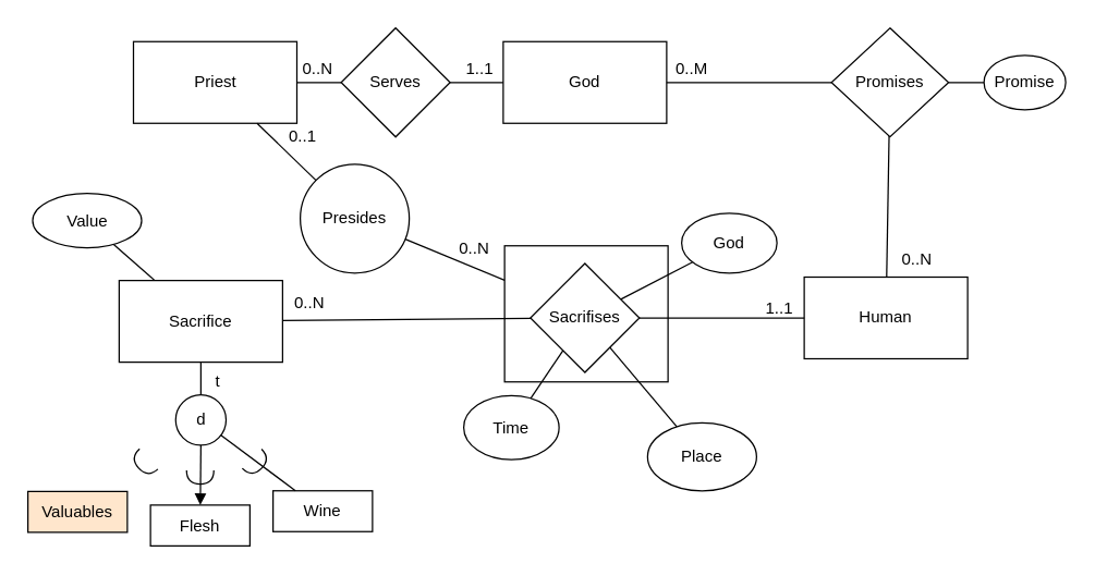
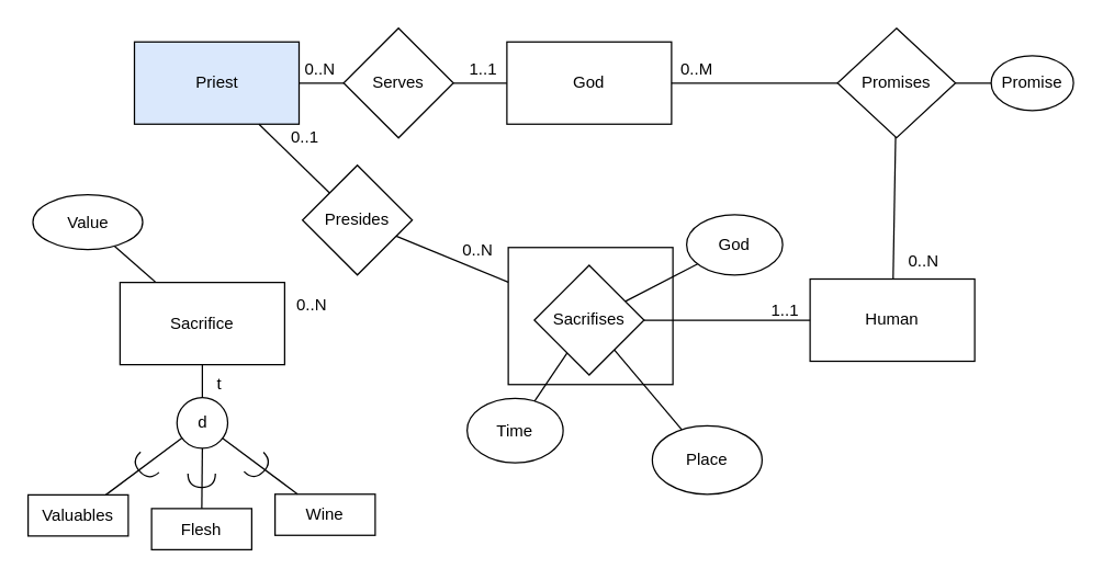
  <mxCell id="0" />
  <mxCell id="1" parent="0" />
  <mxCell id="2" value="" style="rounded=0;whiteSpace=wrap;html=1;comic=0;" parent="1" vertex="1"><mxGeometry x="370" y="180" width="120" height="100" as="geometry" /></mxCell>
  <mxCell id="3" value="" style="endArrow=none;html=1;" parent="1" source="22" target="4" edge="1"><mxGeometry width="50" height="50" relative="1" as="geometry"><mxPoint x="113.5" y="490.5" as="sourcePoint" /><mxPoint y="510.5" as="targetPoint" x="100" /></mxGeometry></mxCell>
  <mxCell id="4" value="Sacrifice" style="rounded=0;whiteSpace=wrap;html=1;" parent="1" vertex="1"><mxGeometry x="87" y="205.5" width="120" height="60" as="geometry" /></mxCell>
  <mxCell id="5" value="Time" style="ellipse;whiteSpace=wrap;html=1;" parent="1" vertex="1"><mxGeometry x="340" y="290" width="70" height="47" as="geometry" /></mxCell>
  <mxCell id="6" value="Place" style="ellipse;whiteSpace=wrap;html=1;" parent="1" vertex="1"><mxGeometry x="475" y="310" width="80" height="50" as="geometry" /></mxCell>
  <mxCell id="7" value="God" style="rounded=0;whiteSpace=wrap;html=1;comic=0;" parent="1" vertex="1"><mxGeometry x="369" y="30" width="120" height="60" as="geometry" /></mxCell>
  <mxCell id="8" value="Human" style="rounded=0;whiteSpace=wrap;html=1;comic=0;" parent="1" vertex="1"><mxGeometry x="590" y="203" width="120" height="60" as="geometry" /></mxCell>
- <mxCell id="9" value="Priest" style="rounded=0;whiteSpace=wrap;html=1;comic=0;" parent="1" vertex="1"><mxGeometry x="97.5" y="30" width="120" height="60" as="geometry" /></mxCell>
+ <mxCell id="9" value="Priest" style="rounded=0;whiteSpace=wrap;html=1;comic=0;fillColor=#dae8fc;" parent="1" vertex="1"><mxGeometry x="97.5" y="30" width="120" height="60" as="geometry" /></mxCell>
  <mxCell id="10" value="" style="endArrow=none;html=1;" parent="1" source="7" target="11" edge="1"><mxGeometry width="50" height="50" relative="1" as="geometry"><mxPoint x="253" y="121" as="sourcePoint" /><mxPoint x="458" y="11" as="targetPoint" /></mxGeometry></mxCell>
  <mxCell id="11" value="Promises" style="rhombus;whiteSpace=wrap;html=1;rounded=0;comic=0;" parent="1" vertex="1"><mxGeometry x="610" y="20" width="86" height="80" as="geometry" /></mxCell>
  <mxCell id="12" value="" style="endArrow=none;html=1;" parent="1" source="8" target="11" edge="1"><mxGeometry width="50" height="50" relative="1" as="geometry"><mxPoint x="363" y="210" as="sourcePoint" /><mxPoint x="413" y="160" as="targetPoint" /></mxGeometry></mxCell>
  <mxCell id="13" value="Sacrifises" style="rhombus;whiteSpace=wrap;html=1;rounded=0;comic=0;" parent="1" vertex="1"><mxGeometry x="389" y="193" width="80" height="80" as="geometry" /></mxCell>
  <mxCell id="14" value="" style="endArrow=none;html=1;" parent="1" source="13" target="8" edge="1"><mxGeometry width="50" height="50" relative="1" as="geometry"><mxPoint x="434.5" y="233" as="sourcePoint" /><mxPoint x="393" y="290" as="targetPoint" /></mxGeometry></mxCell>
  <mxCell id="15" value="" style="endArrow=none;html=1;" parent="1" source="6" target="13" edge="1"><mxGeometry width="50" height="50" relative="1" as="geometry"><mxPoint x="310" y="360" as="sourcePoint" /><mxPoint x="360" y="310" as="targetPoint" /></mxGeometry></mxCell>
  <mxCell id="16" value="" style="endArrow=none;html=1;" parent="1" source="5" target="13" edge="1"><mxGeometry width="50" height="50" relative="1" as="geometry"><mxPoint x="240" y="180" as="sourcePoint" /><mxPoint x="290" y="130" as="targetPoint" /></mxGeometry></mxCell>
  <mxCell id="17" value="Serves" style="rhombus;whiteSpace=wrap;html=1;rounded=0;comic=0;" parent="1" vertex="1"><mxGeometry x="250" y="20" width="80" height="80" as="geometry" /></mxCell>
  <mxCell id="18" value="" style="endArrow=none;html=1;" parent="1" source="9" target="17" edge="1"><mxGeometry width="50" height="50" relative="1" as="geometry"><mxPoint x="194" y="0" as="sourcePoint" /><mxPoint x="244" y="-50" as="targetPoint" /></mxGeometry></mxCell>
  <mxCell id="19" value="" style="endArrow=none;html=1;" parent="1" source="17" target="7" edge="1"><mxGeometry width="50" height="50" relative="1" as="geometry"><mxPoint x="364" y="-20" as="sourcePoint" /><mxPoint x="414" y="-70" as="targetPoint" /></mxGeometry></mxCell>
  <mxCell id="20" value="&lt;div&gt;Promise&lt;/div&gt;" style="ellipse;whiteSpace=wrap;html=1;rounded=0;comic=0;" parent="1" vertex="1"><mxGeometry x="722" y="40" width="60" height="40" as="geometry" /></mxCell>
  <mxCell id="21" value="" style="endArrow=none;html=1;" parent="1" source="11" target="20" edge="1"><mxGeometry width="50" height="50" relative="1" as="geometry"><mxPoint x="700" y="140" as="sourcePoint" /><mxPoint x="750" y="90" as="targetPoint" /></mxGeometry></mxCell>
  <mxCell id="22" value="Value" style="ellipse;whiteSpace=wrap;html=1;rounded=0;comic=0;" parent="1" vertex="1"><mxGeometry x="23.5" y="141.5" width="80" height="40" as="geometry" /></mxCell>
  <mxCell id="23" value="d" style="ellipse;whiteSpace=wrap;html=1;aspect=fixed;rounded=0;comic=0;" parent="1" vertex="1"><mxGeometry x="128.5" y="289.5" width="37" height="37" as="geometry" /></mxCell>
- <mxCell id="24" value="Valuables" style="rounded=0;whiteSpace=wrap;html=1;comic=0;fillColor=#ffe6cc;" parent="1" vertex="1"><mxGeometry x="20" y="360.5" width="73" height="30" as="geometry" /></mxCell>
+ <mxCell id="24" value="Valuables" style="rounded=0;whiteSpace=wrap;html=1;comic=0;" parent="1" vertex="1"><mxGeometry x="20" y="360.5" width="73" height="30" as="geometry" /></mxCell>
  <mxCell id="25" value="Flesh" style="rounded=0;whiteSpace=wrap;html=1;comic=0;" parent="1" vertex="1"><mxGeometry x="110" y="370.5" width="73" height="30" as="geometry" /></mxCell>
  <mxCell id="26" value="Wine" style="rounded=0;whiteSpace=wrap;html=1;comic=0;" parent="1" vertex="1"><mxGeometry x="200" y="360" width="73" height="30" as="geometry" /></mxCell>
  <mxCell id="27" value="" style="endArrow=none;html=1;" parent="1" source="23" target="4" edge="1"><mxGeometry width="50" height="50" relative="1" as="geometry"><mxPoint x="0" y="350.5" as="sourcePoint" /><mxPoint x="60" y="300.5" as="targetPoint" /></mxGeometry></mxCell>
- <mxCell id="29" value="" style="endArrow=block;html=1;" parent="1" source="23" target="25" edge="1"><mxGeometry width="50" height="50" relative="1" as="geometry"><mxPoint x="20" y="320.5" as="sourcePoint" /><mxPoint x="70" y="270.5" as="targetPoint" /></mxGeometry></mxCell>
+ <mxCell id="28" value="" style="endArrow=none;html=1;" parent="1" source="24" target="23" edge="1"><mxGeometry width="50" height="50" relative="1" as="geometry"><mxPoint x="-20" y="350.5" as="sourcePoint" /><mxPoint x="30" y="300.5" as="targetPoint" /></mxGeometry></mxCell>
+ <mxCell id="29" value="" style="endArrow=none;html=1;" parent="1" source="23" target="25" edge="1"><mxGeometry width="50" height="50" relative="1" as="geometry"><mxPoint x="20" y="320.5" as="sourcePoint" /><mxPoint x="70" y="270.5" as="targetPoint" /></mxGeometry></mxCell>
  <mxCell id="30" value="" style="endArrow=none;html=1;" parent="1" source="23" target="26" edge="1"><mxGeometry width="50" height="50" relative="1" as="geometry"><mxPoint x="10" y="330.5" as="sourcePoint" /><mxPoint x="60" y="280.5" as="targetPoint" /></mxGeometry></mxCell>
- <mxCell id="31" value="Presides" style="ellipse;whiteSpace=wrap;html=1;comic=0;" parent="1" vertex="1"><mxGeometry x="220" y="120" width="80" height="80" as="geometry" /></mxCell>
+ <mxCell id="31" value="Presides" style="rhombus;whiteSpace=wrap;html=1;rounded=0;comic=0;" parent="1" vertex="1"><mxGeometry x="220" y="120" width="80" height="80" as="geometry" /></mxCell>
  <mxCell id="32" value="" style="endArrow=none;html=1;" parent="1" source="31" target="9" edge="1"><mxGeometry width="50" height="50" relative="1" as="geometry"><mxPoint x="150" y="180" as="sourcePoint" /><mxPoint x="200" y="130" as="targetPoint" /></mxGeometry></mxCell>
  <mxCell id="33" value="" style="endArrow=none;html=1;" parent="1" source="31" target="2" edge="1"><mxGeometry width="50" height="50" relative="1" as="geometry"><mxPoint x="300" y="200" as="sourcePoint" /><mxPoint x="350" y="150" as="targetPoint" /></mxGeometry></mxCell>
- <mxCell id="34" value="" style="endArrow=none;html=1;" parent="1" source="4" target="13" edge="1"><mxGeometry width="50" height="50" relative="1" as="geometry"><mxPoint x="298.735" y="238.735" as="sourcePoint" /><mxPoint x="310" y="290" as="targetPoint" /></mxGeometry></mxCell>
  <mxCell id="35" value="t" style="text;html=1;resizable=0;points=[];autosize=1;align=left;verticalAlign=top;spacingTop=-4;" parent="1" vertex="1"><mxGeometry x="155.5" y="269.5" width="20" height="20" as="geometry" /></mxCell>
  <mxCell id="36" value="" style="shape=requiredInterface;html=1;verticalLabelPosition=bottom;rounded=0;comic=0;rotation=138;" parent="1" vertex="1"><mxGeometry y="330" width="10" height="20" as="geometry" x="100" /></mxCell>
  <mxCell id="37" value="" style="shape=requiredInterface;html=1;verticalLabelPosition=bottom;rounded=0;comic=0;rotation=90;" parent="1" vertex="1"><mxGeometry x="141.5" y="340" width="10" height="20" as="geometry" /></mxCell>
  <mxCell id="38" value="" style="shape=requiredInterface;html=1;verticalLabelPosition=bottom;rounded=0;comic=0;rotation=45;" parent="1" vertex="1"><mxGeometry x="183" y="330" width="10" height="20" as="geometry" /></mxCell>
  <mxCell id="39" value="0..M" style="text;html=1;resizable=0;points=[];autosize=1;align=left;verticalAlign=top;spacingTop=-4;" parent="1" vertex="1"><mxGeometry x="494" y="40" width="40" height="20" as="geometry" /></mxCell>
  <mxCell id="40" value="0..N" style="text;html=1;resizable=0;points=[];autosize=1;align=left;verticalAlign=top;spacingTop=-4;" parent="1" vertex="1"><mxGeometry x="660" y="180" width="40" height="20" as="geometry" /></mxCell>
  <mxCell id="41" value="God" style="ellipse;whiteSpace=wrap;html=1;rounded=0;comic=0;" parent="1" vertex="1"><mxGeometry x="500" y="156" width="70" height="44" as="geometry" /></mxCell>
  <mxCell id="42" value="" style="endArrow=none;html=1;" parent="1" source="13" target="41" edge="1"><mxGeometry width="50" height="50" relative="1" as="geometry"><mxPoint x="430" y="340" as="sourcePoint" /><mxPoint x="480" y="290" as="targetPoint" /></mxGeometry></mxCell>
  <mxCell id="43" value="0..N" style="text;html=1;resizable=0;points=[];autosize=1;align=left;verticalAlign=top;spacingTop=-4;" parent="1" vertex="1"><mxGeometry x="214" y="212" width="40" height="20" as="geometry" /></mxCell>
  <mxCell id="44" value="1..1" style="text;html=1;resizable=0;points=[];autosize=1;align=left;verticalAlign=top;spacingTop=-4;" parent="1" vertex="1"><mxGeometry x="560" y="215.5" width="40" height="20" as="geometry" /></mxCell>
  <mxCell id="45" value="0..N" style="text;html=1;resizable=0;points=[];autosize=1;align=left;verticalAlign=top;spacingTop=-4;" parent="1" vertex="1"><mxGeometry x="335" y="172" width="40" height="20" as="geometry" /></mxCell>
  <mxCell id="46" value="0..1" style="text;html=1;resizable=0;points=[];autosize=1;align=left;verticalAlign=top;spacingTop=-4;" parent="1" vertex="1"><mxGeometry x="210" y="90" width="40" height="20" as="geometry" /></mxCell>
  <mxCell id="47" value="0..N" style="text;html=1;resizable=0;points=[];autosize=1;align=left;verticalAlign=top;spacingTop=-4;" parent="1" vertex="1"><mxGeometry x="220" y="40" width="40" height="20" as="geometry" /></mxCell>
  <mxCell id="48" value="1..1" style="text;html=1;resizable=0;points=[];autosize=1;align=left;verticalAlign=top;spacingTop=-4;" parent="1" vertex="1"><mxGeometry x="340" y="40" width="40" height="20" as="geometry" /></mxCell>
